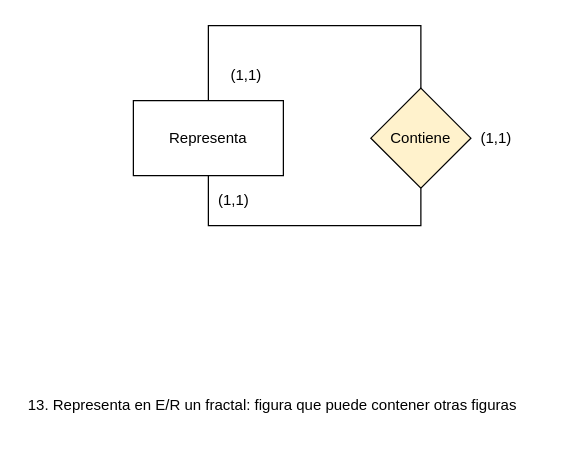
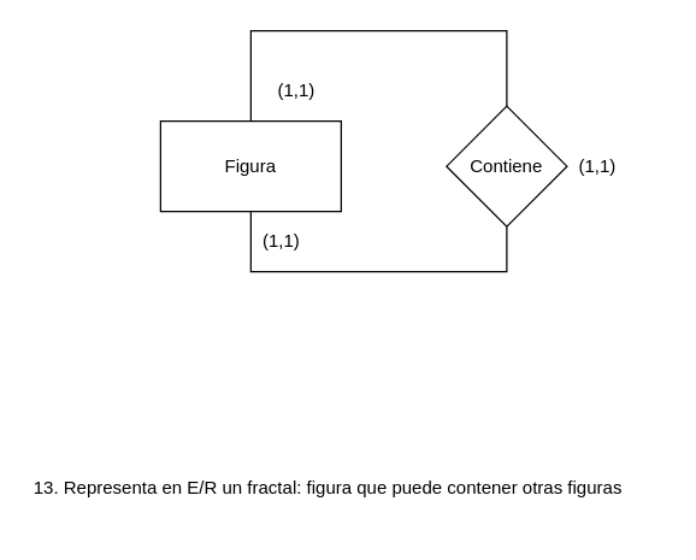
  <mxCell id="0" />
  <mxCell id="1" parent="0" />
  <mxCell id="2" value="13. Representa en E/R un fractal: figura que puede contener otras figuras" style="text;whiteSpace=wrap;html=1;" vertex="1" parent="1"><mxGeometry x="20" y="310" width="420" height="40" as="geometry" /></mxCell>
- <mxCell id="3" value="Representa" style="rounded=0;whiteSpace=wrap;html=1;" vertex="1" parent="1"><mxGeometry x="106" y="80" width="120" height="60" as="geometry" /></mxCell>
- <mxCell id="4" value="Contiene" style="rhombus;whiteSpace=wrap;html=1;fillColor=#fff2cc;" vertex="1" parent="1"><mxGeometry x="296" y="70" width="80" height="80" as="geometry" /></mxCell>
+ <mxCell id="3" value="Figura" style="rounded=0;whiteSpace=wrap;html=1;" vertex="1" parent="1"><mxGeometry x="106" y="80" width="120" height="60" as="geometry" /></mxCell>
+ <mxCell id="4" value="Contiene" style="rhombus;whiteSpace=wrap;html=1;" vertex="1" parent="1"><mxGeometry x="296" y="70" width="80" height="80" as="geometry" /></mxCell>
  <mxCell id="5" value="" style="endArrow=none;html=1;rounded=0;entryX=0.5;entryY=0;entryDx=0;entryDy=0;exitX=0.5;exitY=0;exitDx=0;exitDy=0;" edge="1" parent="1" source="3" target="4"><mxGeometry width="50" height="50" relative="1" as="geometry"><mxPoint x="206" y="330" as="sourcePoint" /><mxPoint x="256" y="280" as="targetPoint" /><Array as="points"><mxPoint x="166" y="20" /><mxPoint x="336" y="20" /></Array></mxGeometry></mxCell>
  <mxCell id="6" value="" style="endArrow=none;html=1;rounded=0;entryX=0.5;entryY=1;entryDx=0;entryDy=0;exitX=0.5;exitY=1;exitDx=0;exitDy=0;" edge="1" parent="1" source="3" target="4"><mxGeometry width="50" height="50" relative="1" as="geometry"><mxPoint x="206" y="330" as="sourcePoint" /><mxPoint x="256" y="280" as="targetPoint" /><Array as="points"><mxPoint x="166" y="180" /><mxPoint x="336" y="180" /></Array></mxGeometry></mxCell>
  <mxCell id="7" value="(1,1)" style="text;html=1;align=center;verticalAlign=middle;resizable=0;points=[];autosize=1;strokeColor=none;fillColor=none;" vertex="1" parent="1"><mxGeometry x="171" y="45" width="50" height="30" as="geometry" /></mxCell>
  <mxCell id="8" value="(1,1)" style="text;html=1;align=center;verticalAlign=middle;resizable=0;points=[];autosize=1;strokeColor=none;fillColor=none;" vertex="1" parent="1"><mxGeometry x="161" y="145" width="50" height="30" as="geometry" /></mxCell>
  <mxCell id="9" value="(1,1)" style="text;html=1;align=center;verticalAlign=middle;resizable=0;points=[];autosize=1;strokeColor=none;fillColor=none;" vertex="1" parent="1"><mxGeometry x="371" y="95" width="50" height="30" as="geometry" /></mxCell>
